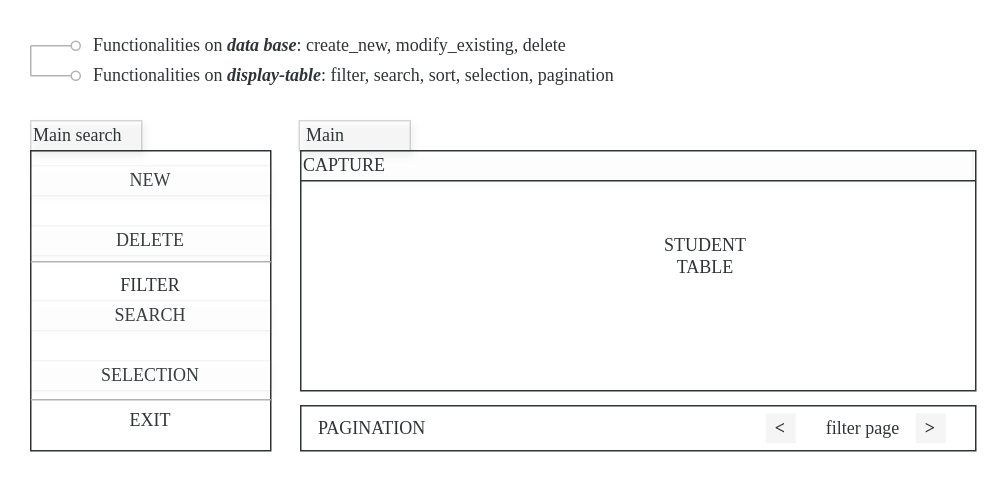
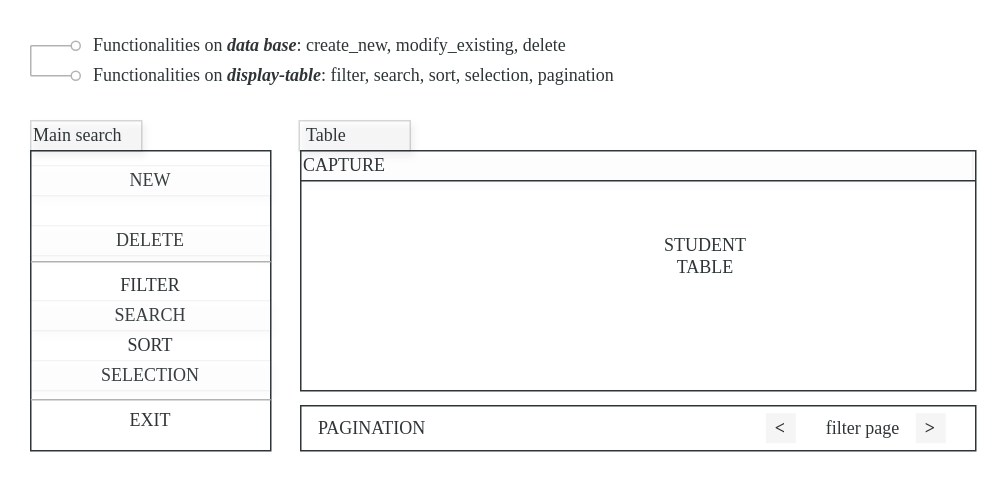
  <mxCell id="0" />
  <mxCell id="1" parent="0" />
  <mxCell id="2" value="" style="rounded=0;whiteSpace=wrap;html=1;fontFamily=Lucida Console;strokeColor=#2F3537;opacity=20;fillColor=#FFFFFF;shadow=1;fontColor=#2F3537;align=left;" vertex="1" parent="1"><mxGeometry x="199" y="80" width="74" height="20" as="geometry" /></mxCell>
- <mxCell id="3" value="Main" style="text;html=1;strokeColor=none;fillColor=none;align=left;verticalAlign=middle;whiteSpace=wrap;rounded=0;fontFamily=Fira Code;fontSource=https%3A%2F%2Ffonts.googleapis.com%2Fcss2%3Ffamily%3DFira%2BCode%3Awght%40300%26display%3Dswap';fontColor=#2F3537;" vertex="1" parent="1"><mxGeometry x="202" y="80" width="110" height="20" as="geometry" /></mxCell>
+ <mxCell id="3" value="Table" style="text;html=1;strokeColor=none;fillColor=none;align=left;verticalAlign=middle;whiteSpace=wrap;rounded=0;fontFamily=Fira Code;fontSource=https%3A%2F%2Ffonts.googleapis.com%2Fcss2%3Ffamily%3DFira%2BCode%3Awght%40300%26display%3Dswap';fontColor=#2F3537;" vertex="1" parent="1"><mxGeometry x="202" y="80" width="110" height="20" as="geometry" /></mxCell>
  <mxCell id="4" value="" style="rounded=0;whiteSpace=wrap;html=1;fontFamily=Lucida Console;strokeColor=#2F3537;opacity=20;fillColor=#FFFFFF;shadow=1;fontColor=#2F3537;align=left;" vertex="1" parent="1"><mxGeometry x="20" y="80" width="74" height="20" as="geometry" /></mxCell>
  <mxCell id="5" value="Functionalities on &lt;b&gt;&lt;i&gt;data base&lt;/i&gt;&lt;/b&gt;: create_new, modify_existing, delete&amp;nbsp;" style="text;html=1;strokeColor=none;fillColor=none;align=left;verticalAlign=middle;whiteSpace=wrap;rounded=0;fontFamily=Fira Code;fontSource=https%3A%2F%2Ffonts.googleapis.com%2Fcss2%3Ffamily%3DFira%2BCode%3Awght%40300%26display%3Dswap';fontColor=#2F3537;" vertex="1" parent="1"><mxGeometry x="60" y="20" width="570" height="20" as="geometry" /></mxCell>
  <mxCell id="6" value="Functionalities on &lt;b&gt;&lt;i&gt;display-table&lt;/i&gt;&lt;/b&gt;: filter, search, sort, selection, pagination" style="text;html=1;strokeColor=none;fillColor=none;align=left;verticalAlign=middle;whiteSpace=wrap;rounded=0;fontFamily=Fira Code;fontSource=https%3A%2F%2Ffonts.googleapis.com%2Fcss2%3Ffamily%3DFira%2BCode%3Awght%40300%26display%3Dswap';fontColor=#2F3537;" vertex="1" parent="1"><mxGeometry x="60" y="40" width="570" height="20" as="geometry" /></mxCell>
  <mxCell id="7" value="Main search" style="text;html=1;strokeColor=none;fillColor=none;align=left;verticalAlign=middle;whiteSpace=wrap;rounded=0;fontFamily=Fira Code;fontSource=https%3A%2F%2Ffonts.googleapis.com%2Fcss2%3Ffamily%3DFira%2BCode%3Awght%40300%26display%3Dswap';fontColor=#2F3537;" vertex="1" parent="1"><mxGeometry x="20" y="80" width="110" height="20" as="geometry" /></mxCell>
  <mxCell id="8" value="" style="rounded=0;whiteSpace=wrap;html=1;align=left;fillColor=none;strokeColor=#2F3537;" vertex="1" parent="1"><mxGeometry x="20" y="100" width="160" height="200" as="geometry" /></mxCell>
  <mxCell id="9" value="NEW" style="text;html=1;strokeColor=none;fillColor=none;align=center;verticalAlign=middle;whiteSpace=wrap;rounded=0;fontFamily=Fira Code;fontSource=https%3A%2F%2Ffonts.googleapis.com%2Fcss2%3Ffamily%3DFira%2BCode%3Awght%40300%26display%3Dswap';fontColor=#2F3537;" vertex="1" parent="1"><mxGeometry x="20" y="110" width="160" height="20" as="geometry" /></mxCell>
  <mxCell id="10" value="DELETE" style="text;html=1;strokeColor=none;fillColor=none;align=center;verticalAlign=middle;whiteSpace=wrap;rounded=0;fontFamily=Fira Code;fontSource=https%3A%2F%2Ffonts.googleapis.com%2Fcss2%3Ffamily%3DFira%2BCode%3Awght%40300%26display%3Dswap';fontColor=#2F3537;" vertex="1" parent="1"><mxGeometry x="20" y="150" width="160" height="20" as="geometry" /></mxCell>
  <mxCell id="11" value="FILTER" style="text;html=1;strokeColor=none;fillColor=none;align=center;verticalAlign=middle;whiteSpace=wrap;rounded=0;fontFamily=Fira Code;fontSource=https%3A%2F%2Ffonts.googleapis.com%2Fcss2%3Ffamily%3DFira%2BCode%3Awght%40300%26display%3Dswap';fontColor=#2F3537;" vertex="1" parent="1"><mxGeometry x="20" y="180" width="160" height="20" as="geometry" /></mxCell>
  <mxCell id="12" value="SEARCH" style="text;html=1;strokeColor=none;fillColor=none;align=center;verticalAlign=middle;whiteSpace=wrap;rounded=0;fontFamily=Fira Code;fontSource=https%3A%2F%2Ffonts.googleapis.com%2Fcss2%3Ffamily%3DFira%2BCode%3Awght%40300%26display%3Dswap';fontColor=#2F3537;" vertex="1" parent="1"><mxGeometry x="20" y="200" width="160" height="20" as="geometry" /></mxCell>
+ <mxCell id="13" value="SORT" style="text;html=1;strokeColor=none;fillColor=none;align=center;verticalAlign=middle;whiteSpace=wrap;rounded=0;fontFamily=Fira Code;fontSource=https%3A%2F%2Ffonts.googleapis.com%2Fcss2%3Ffamily%3DFira%2BCode%3Awght%40300%26display%3Dswap';fontColor=#2F3537;" vertex="1" parent="1"><mxGeometry x="20" y="220" width="160" height="20" as="geometry" /></mxCell>
  <mxCell id="14" value="SELECTION" style="text;html=1;strokeColor=none;fillColor=none;align=center;verticalAlign=middle;whiteSpace=wrap;rounded=0;fontFamily=Fira Code;fontSource=https%3A%2F%2Ffonts.googleapis.com%2Fcss2%3Ffamily%3DFira%2BCode%3Awght%40300%26display%3Dswap';fontColor=#2F3537;" vertex="1" parent="1"><mxGeometry x="20" y="240" width="160" height="20" as="geometry" /></mxCell>
  <mxCell id="15" value="EXIT" style="text;html=1;strokeColor=none;fillColor=none;align=center;verticalAlign=middle;whiteSpace=wrap;rounded=0;fontFamily=Fira Code;fontSource=https%3A%2F%2Ffonts.googleapis.com%2Fcss2%3Ffamily%3DFira%2BCode%3Awght%40300%26display%3Dswap';fontColor=#2F3537;" vertex="1" parent="1"><mxGeometry x="20" y="270" width="160" height="20" as="geometry" /></mxCell>
  <mxCell id="16" value="" style="endArrow=none;html=1;strokeColor=#B3B3B3;" edge="1" parent="1"><mxGeometry width="50" height="50" relative="1" as="geometry"><mxPoint x="20" y="174" as="sourcePoint" /><mxPoint x="180" y="174" as="targetPoint" /></mxGeometry></mxCell>
  <mxCell id="17" value="" style="endArrow=none;html=1;strokeColor=#B3B3B3;" edge="1" parent="1"><mxGeometry width="50" height="50" relative="1" as="geometry"><mxPoint x="20" y="266" as="sourcePoint" /><mxPoint x="180" y="266" as="targetPoint" /></mxGeometry></mxCell>
  <mxCell id="18" value="" style="rounded=0;whiteSpace=wrap;html=1;fontFamily=Lucida Console;strokeColor=#2F3537;opacity=5;fillColor=#FFFFFF;shadow=1;fontColor=#2F3537;align=left;" vertex="1" parent="1"><mxGeometry x="20" y="110" width="160" height="20" as="geometry" /></mxCell>
  <mxCell id="19" value="" style="rounded=0;whiteSpace=wrap;html=1;fontFamily=Lucida Console;strokeColor=#2F3537;opacity=5;fillColor=#FFFFFF;shadow=1;fontColor=#2F3537;align=left;" vertex="1" parent="1"><mxGeometry x="20" y="150" width="160" height="20" as="geometry" /></mxCell>
  <mxCell id="20" value="" style="rounded=0;whiteSpace=wrap;html=1;fontFamily=Lucida Console;strokeColor=#2F3537;opacity=5;fillColor=#FFFFFF;shadow=1;fontColor=#2F3537;align=left;" vertex="1" parent="1"><mxGeometry x="20" y="200" width="160" height="20" as="geometry" /></mxCell>
  <mxCell id="21" value="" style="rounded=0;whiteSpace=wrap;html=1;fontFamily=Lucida Console;strokeColor=#2F3537;opacity=5;fillColor=#FFFFFF;shadow=1;fontColor=#2F3537;align=left;" vertex="1" parent="1"><mxGeometry x="20" y="240" width="160" height="20" as="geometry" /></mxCell>
  <mxCell id="22" value="" style="rounded=0;whiteSpace=wrap;html=1;fillColor=none;align=left;strokeColor=#2F3537;" vertex="1" parent="1"><mxGeometry x="200" y="100" width="450" height="160" as="geometry" /></mxCell>
  <mxCell id="23" value="CAPTURE" style="rounded=0;whiteSpace=wrap;html=1;fontFamily=Lucida Console;strokeColor=#2F3537;opacity=5;fillColor=#FFFFFF;shadow=1;fontColor=#2F3537;align=left;" vertex="1" parent="1"><mxGeometry x="200" y="100" width="448" height="20" as="geometry" /></mxCell>
  <mxCell id="24" value="STUDENT TABLE" style="text;html=1;strokeColor=none;fillColor=none;align=center;verticalAlign=middle;whiteSpace=wrap;rounded=0;fontFamily=Fira Code;fontSource=https%3A%2F%2Ffonts.googleapis.com%2Fcss2%3Ffamily%3DFira%2BCode%3Awght%40300%26display%3Dswap';fontColor=#2F3537;" vertex="1" parent="1"><mxGeometry x="435" y="160" width="70" height="20" as="geometry" /></mxCell>
  <mxCell id="25" value="" style="endArrow=none;html=1;strokeColor=#2F3537;" edge="1" parent="1"><mxGeometry width="50" height="50" relative="1" as="geometry"><mxPoint x="200" y="120" as="sourcePoint" /><mxPoint x="650" y="120" as="targetPoint" /></mxGeometry></mxCell>
  <mxCell id="26" value="" style="rounded=0;whiteSpace=wrap;html=1;strokeColor=#2F3537;fillColor=none;align=left;" vertex="1" parent="1"><mxGeometry x="200" y="270" width="450" height="30" as="geometry" /></mxCell>
  <mxCell id="27" value="PAGINATION" style="text;html=1;strokeColor=none;fillColor=none;align=left;verticalAlign=middle;whiteSpace=wrap;rounded=0;fontFamily=Fira Code;fontSource=https%3A%2F%2Ffonts.googleapis.com%2Fcss2%3Ffamily%3DFira%2BCode%3Awght%40300%26display%3Dswap';fontColor=#2F3537;" vertex="1" parent="1"><mxGeometry x="210" y="275" width="80" height="20" as="geometry" /></mxCell>
  <mxCell id="28" value="filter page" style="text;html=1;strokeColor=none;fillColor=none;align=center;verticalAlign=middle;whiteSpace=wrap;rounded=0;fontFamily=Fira Code;fontSource=https%3A%2F%2Ffonts.googleapis.com%2Fcss2%3Ffamily%3DFira%2BCode%3Awght%40300%26display%3Dswap';fontColor=#2F3537;" vertex="1" parent="1"><mxGeometry x="540" y="275" width="70" height="20" as="geometry" /></mxCell>
  <mxCell id="29" value="&lt;b&gt;&amp;lt;&lt;/b&gt;" style="text;html=1;strokeColor=none;align=center;verticalAlign=middle;whiteSpace=wrap;rounded=0;fontFamily=Fira Code;fontSource=https%3A%2F%2Ffonts.googleapis.com%2Fcss2%3Ffamily%3DFira%2BCode%3Awght%40300%26display%3Dswap';fontColor=#2F3537;fillColor=#F5F5F5;" vertex="1" parent="1"><mxGeometry x="510" y="275" width="20" height="20" as="geometry" /></mxCell>
  <mxCell id="30" value="&lt;b&gt;&amp;gt;&lt;/b&gt;" style="text;html=1;strokeColor=none;align=center;verticalAlign=middle;whiteSpace=wrap;rounded=0;fontFamily=Fira Code;fontSource=https%3A%2F%2Ffonts.googleapis.com%2Fcss2%3Ffamily%3DFira%2BCode%3Awght%40300%26display%3Dswap';fontColor=#2F3537;fillColor=#F5F5F5;" vertex="1" parent="1"><mxGeometry x="610" y="275" width="20" height="20" as="geometry" /></mxCell>
  <mxCell id="31" value="" style="endArrow=none;html=1;strokeColor=#B3B3B3;" edge="1" parent="1"><mxGeometry width="50" height="50" relative="1" as="geometry"><mxPoint x="20" y="50" as="sourcePoint" /><mxPoint x="20" y="30" as="targetPoint" /></mxGeometry></mxCell>
  <mxCell id="32" value="" style="endArrow=none;html=1;strokeColor=#B3B3B3;startArrow=oval;startFill=0;" edge="1" parent="1"><mxGeometry width="50" height="50" relative="1" as="geometry"><mxPoint x="50" y="30" as="sourcePoint" /><mxPoint x="20" y="30" as="targetPoint" /></mxGeometry></mxCell>
  <mxCell id="33" value="" style="endArrow=none;html=1;strokeColor=#B3B3B3;startArrow=oval;startFill=0;" edge="1" parent="1"><mxGeometry width="50" height="50" relative="1" as="geometry"><mxPoint x="50" y="50" as="sourcePoint" /><mxPoint x="20" y="50" as="targetPoint" /></mxGeometry></mxCell>
